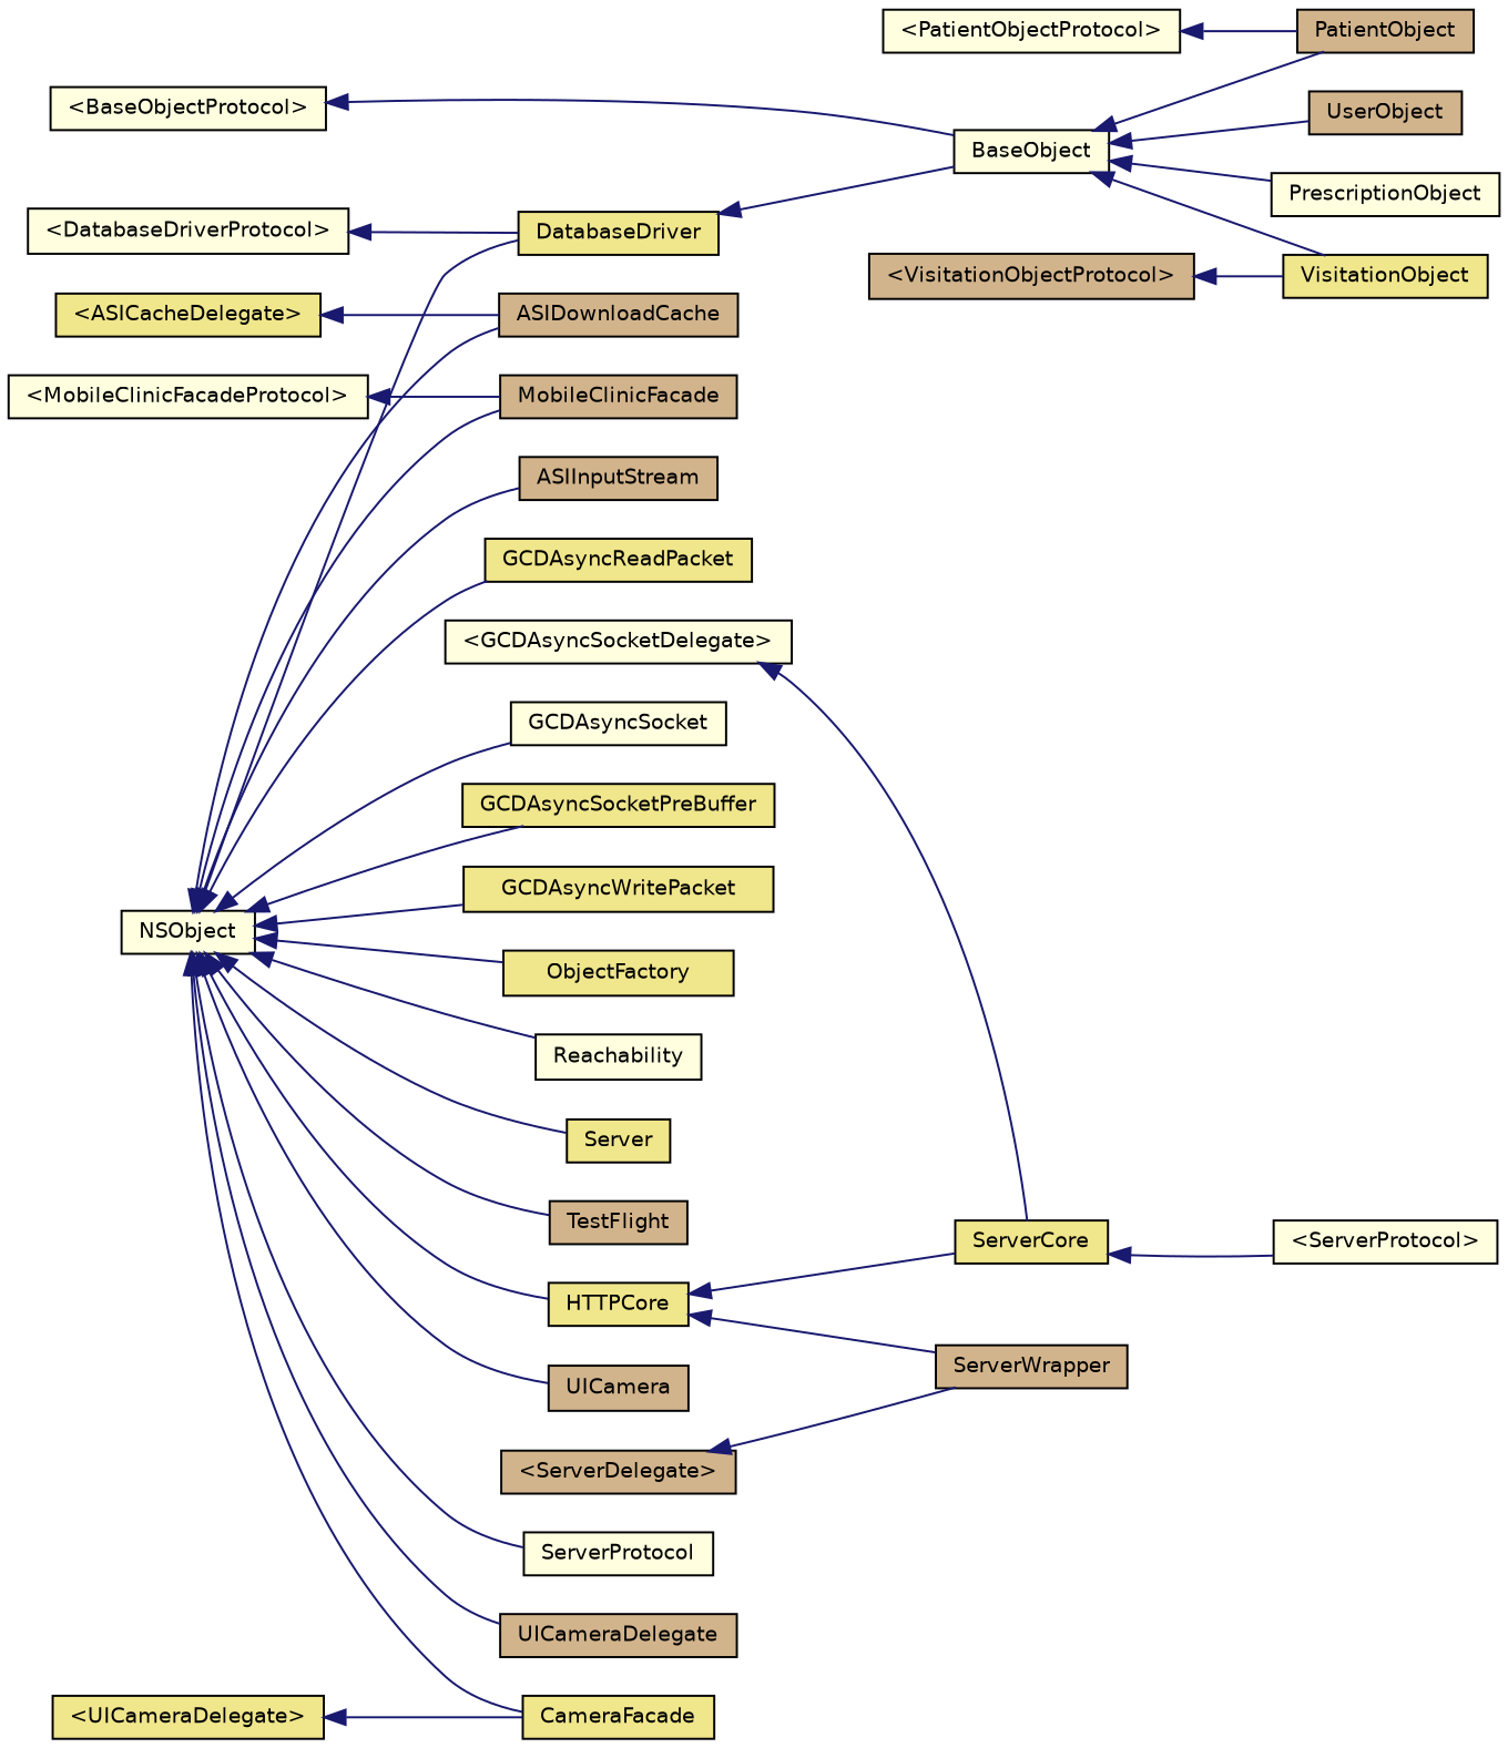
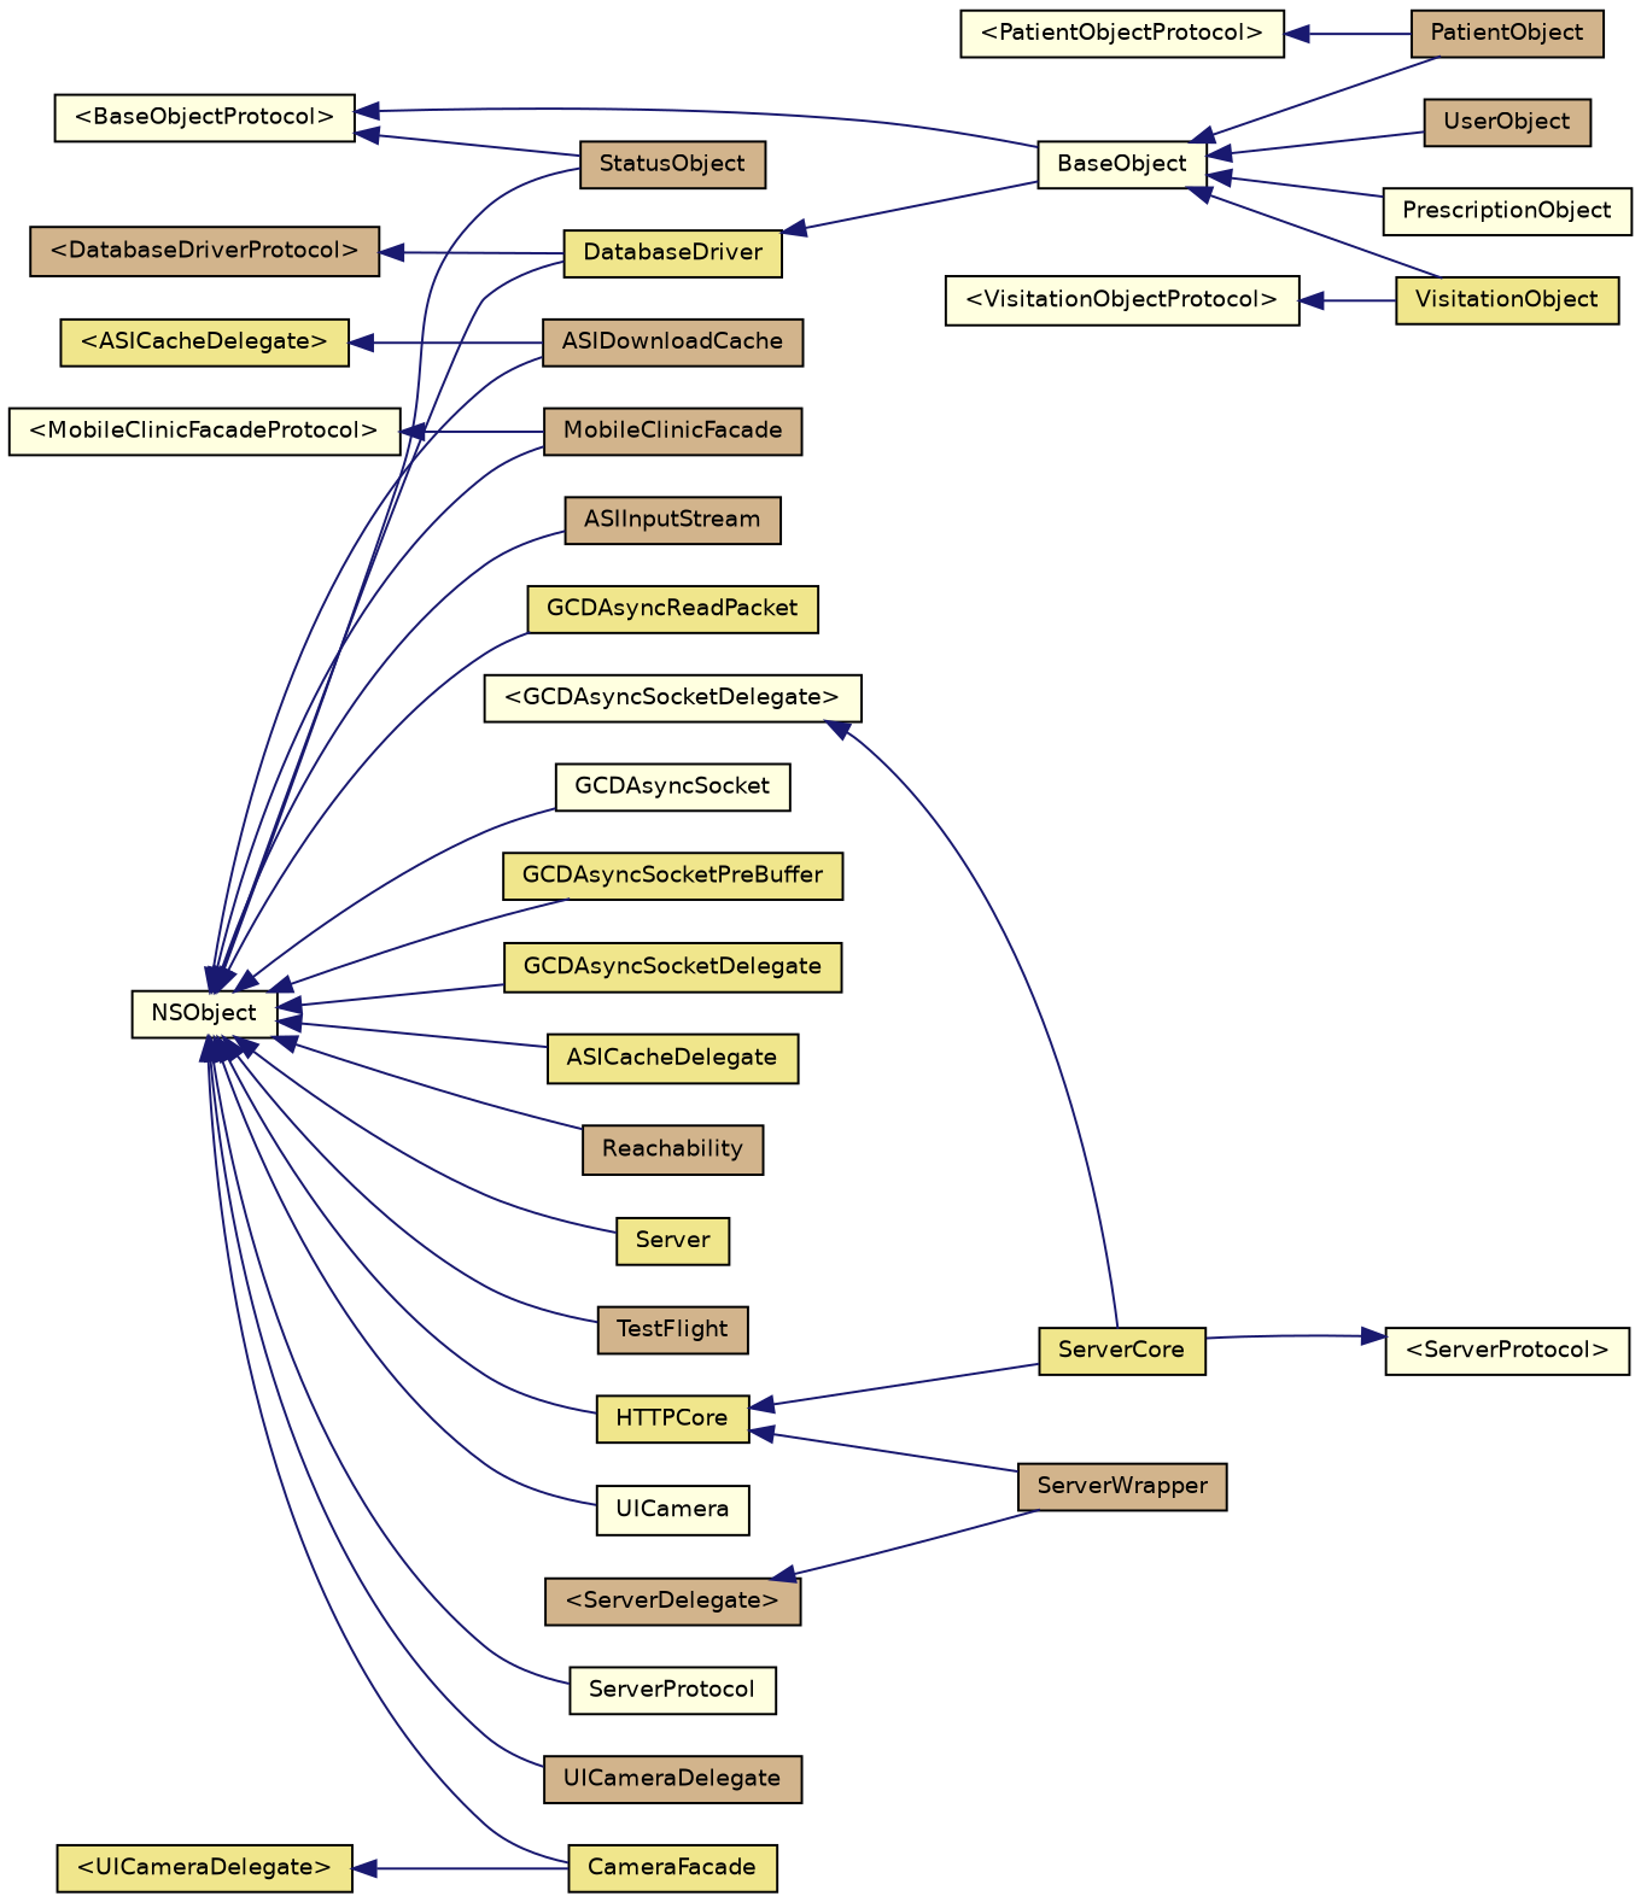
  digraph {
    rankdir=LR
    node [color=black fillcolor=khaki fontname=Helvetica fontsize=10 shape=record style=filled]
    edge [color=midnightblue dir=back fontname=Helvetica fontsize=10 labelfontname=Helvetica labelfontsize=10 style=solid]
    n1 [height=0.2 label="\<ASICacheDelegate\>" width=0.4]
    n2 [fillcolor=tan height=0.2 label=ASIDownloadCache width=0.4]
    n3 [fillcolor=lightyellow height=0.2 label="\<BaseObjectProtocol\>" width=0.4]
    n4 [fillcolor=lightyellow height=0.2 label=BaseObject width=0.4]
+   n5 [fillcolor=tan height=0.2 label=StatusObject width=0.4]
    n6 [fillcolor=tan height=0.2 label=PatientObject width=0.4]
    n7 [fillcolor=lightyellow height=0.2 label=PrescriptionObject width=0.4]
    n8 [fillcolor=tan height=0.2 label=UserObject width=0.4]
    n9 [height=0.2 label=VisitationObject width=0.4]
-   n10 [fillcolor=lightyellow height=0.2 label="\<DatabaseDriverProtocol\>" width=0.4]
+   n10 [fillcolor=tan height=0.2 label="\<DatabaseDriverProtocol\>" width=0.4]
    n11 [height=0.2 label=DatabaseDriver width=0.4]
    n12 [fillcolor=lightyellow height=0.2 label="\<GCDAsyncSocketDelegate\>" width=0.4]
    n13 [height=0.2 label=ServerCore width=0.4]
    n14 [fillcolor=lightyellow height=0.2 label="\<MobileClinicFacadeProtocol\>" width=0.4]
    n15 [fillcolor=tan height=0.2 label=MobileClinicFacade width=0.4]
    n16 [fillcolor=lightyellow height=0.2 label=NSObject width=0.4]
    n17 [fillcolor=lightyellow height=0.2 label=ServerProtocol width=0.4]
    n18 [fillcolor=tan height=0.2 label=UICameraDelegate width=0.4]
    n19 [fillcolor=tan height=0.2 label=ASIInputStream width=0.4]
    n20 [height=0.2 label=CameraFacade width=0.4]
    n21 [height=0.2 label=GCDAsyncReadPacket width=0.4]
    n22 [fillcolor=lightyellow height=0.2 label=GCDAsyncSocket width=0.4]
    n23 [height=0.2 label=GCDAsyncSocketPreBuffer width=0.4]
-   n24 [height=0.2 label=GCDAsyncWritePacket width=0.4]
+   n24 [height=0.2 label=GCDAsyncSocketDelegate width=0.4]
    n25 [height=0.2 label=HTTPCore width=0.4]
-   n26 [height=0.2 label=ObjectFactory width=0.4]
-   n27 [fillcolor=lightyellow height=0.2 label=Reachability width=0.4]
+   n26 [height=0.2 label=ASICacheDelegate width=0.4]
+   n27 [fillcolor=tan height=0.2 label=Reachability width=0.4]
    n28 [height=0.2 label=Server width=0.4]
    n29 [fillcolor=tan height=0.2 label=TestFlight width=0.4]
-   n30 [fillcolor=tan height=0.2 label=UICamera width=0.4]
+   n30 [fillcolor=lightyellow height=0.2 label=UICamera width=0.4]
    n31 [fillcolor=tan height=0.2 label=ServerWrapper width=0.4]
    n32 [fillcolor=lightyellow height=0.2 label="\<PatientObjectProtocol\>" width=0.4]
    n33 [fillcolor=tan height=0.2 label="\<ServerDelegate\>" width=0.4]
    n34 [fillcolor=lightyellow height=0.2 label="\<ServerProtocol\>" width=0.4]
    n35 [height=0.2 label="\<UICameraDelegate\>" width=0.4]
-   n36 [fillcolor=tan height=0.2 label="\<VisitationObjectProtocol\>" width=0.4]
+   n36 [fillcolor=lightyellow height=0.2 label="\<VisitationObjectProtocol\>" width=0.4]
    n1 -> n2
    n3 -> n4
+   n3 -> n5
    n4 -> n6
    n4 -> n7
    n4 -> n8
    n4 -> n9
    n10 -> n11
    n11 -> n4
    n12 -> n13
    n14 -> n15
    n16 -> n2
+   n16 -> n5
    n16 -> n11
    n16 -> n15
    n16 -> n17
    n16 -> n18
    n16 -> n19
    n16 -> n20
    n16 -> n21
    n16 -> n22
    n16 -> n23
    n16 -> n24
    n16 -> n25
    n16 -> n26
    n16 -> n27
    n16 -> n28
    n16 -> n29
    n16 -> n30
    n25 -> n13
    n25 -> n31
    n32 -> n6
    n33 -> n31
-   n13 -> n34
+   n34 -> n13
    n35 -> n20
    n36 -> n9
  }
